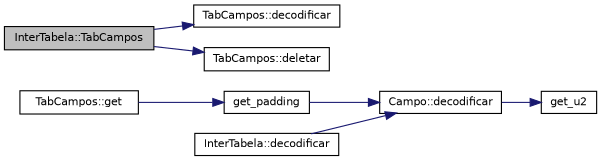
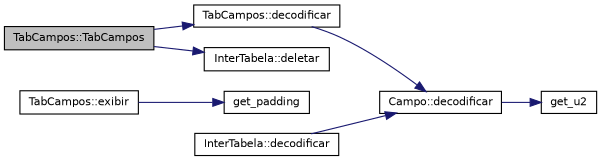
  digraph {
    rankdir=LR
    node [color=black fillcolor=white fontname=Helvetica fontsize=10 shape=record style=filled]
    edge [color=midnightblue fontname=Helvetica fontsize=10 labelfontname=Helvetica labelfontsize=10 style=solid]
-   n1 [fillcolor=grey75 fontcolor=black height=0.2 label="InterTabela::TabCampos" width=0.4]
+   n1 [fillcolor=grey75 fontcolor=black height=0.2 label="TabCampos::TabCampos" width=0.4]
    n2 [height=0.2 label="TabCampos::decodificar" width=0.4]
-   n3 [height=0.2 label="TabCampos::deletar" width=0.4]
+   n3 [height=0.2 label="InterTabela::deletar" width=0.4]
    n4 [height=0.2 label="Campo::decodificar" width=0.4]
-   n5 [height=0.2 label="TabCampos::get" width=0.4]
+   n5 [height=0.2 label="TabCampos::exibir" width=0.4]
    n6 [height=0.2 label=get_padding width=0.4]
    n7 [height=0.2 label=get_u2 width=0.4]
    n8 [height=0.2 label="InterTabela::decodificar" width=0.4]
    n1 -> n2
    n1 -> n3
-   n6 -> n4
+   n2 -> n4
    n4 -> n7
    n5 -> n6
    n8 -> n4
  }
